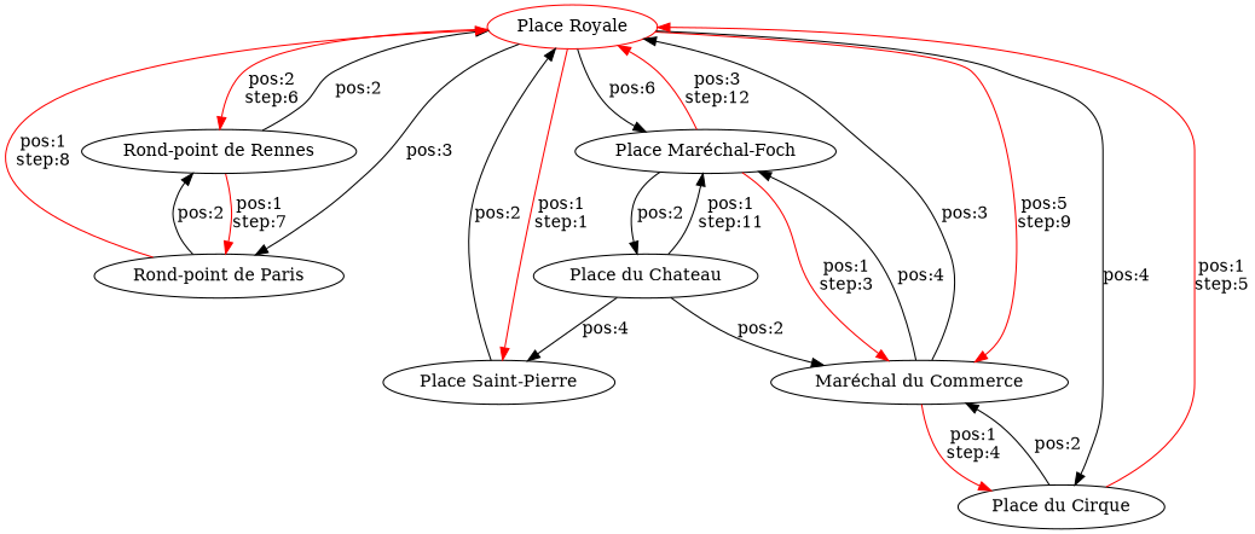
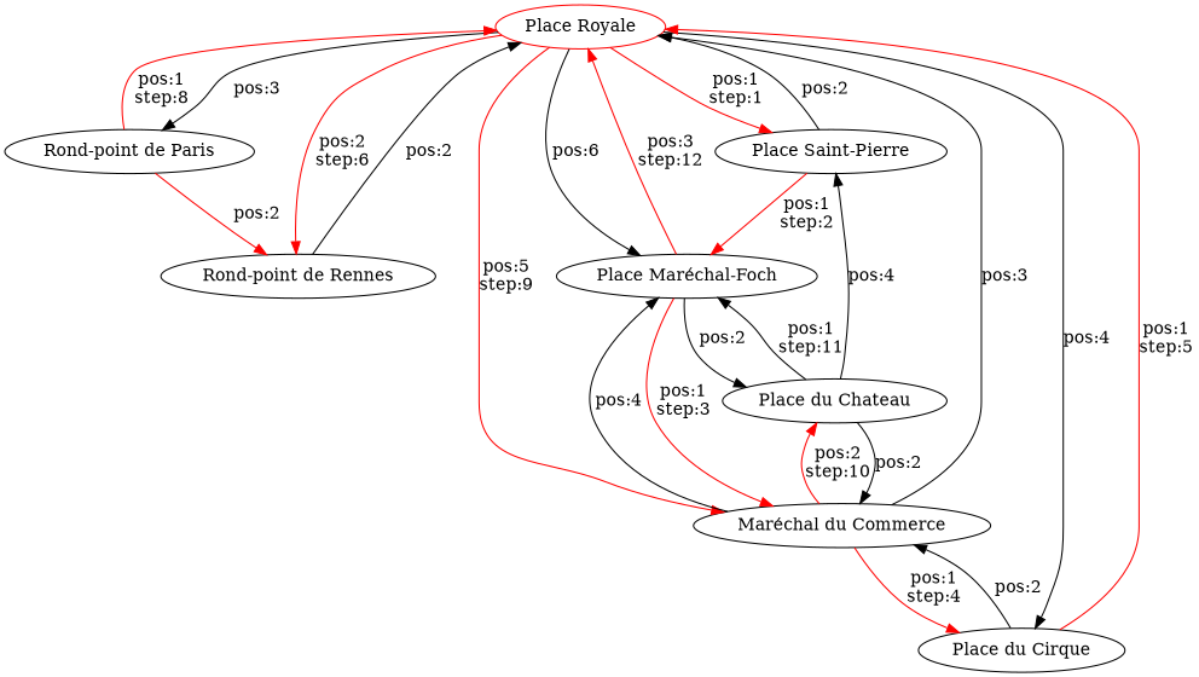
  digraph {
    n1 [color=red label="Place Royale"]
    n2 [label="Rond-point de Rennes"]
    n3 [label="Rond-point de Paris"]
    n4 [label="Place Saint-Pierre"]
    n5 [label="Place Maréchal-Foch"]
    n6 [label="Maréchal du Commerce"]
    n7 [label="Place du Cirque"]
    n8 [label="Place du Chateau"]
    n1 -> n2 [color=red label="pos:2\nstep:6\n"]
    n1 -> n3 [label="pos:3\n"]
    n1 -> n4 [color=red label="pos:1\nstep:1\n"]
    n1 -> n5 [label="pos:6\n"]
    n1 -> n6 [color=red label="pos:5\nstep:9\n"]
    n1 -> n7 [label="pos:4\n"]
    n2 -> n1 [label="pos:2\n"]
-   n2 -> n3 [color=red label="pos:1\nstep:7\n"]
    n3 -> n1 [color=red label="pos:1\nstep:8\n"]
-   n3 -> n2 [label="pos:2\n"]
+   n3 -> n2 [label="pos:2\n" color=red]
    n4 -> n1 [label="pos:2\n"]
+   n4 -> n5 [color=red label="pos:1\nstep:2\n"]
    n5 -> n1 [color=red label="pos:3\nstep:12\n"]
    n5 -> n6 [color=red label="pos:1\nstep:3\n"]
    n5 -> n8 [label="pos:2\n"]
    n6 -> n1 [label="pos:3\n"]
    n6 -> n5 [label="pos:4\n"]
    n6 -> n7 [color=red label="pos:1\nstep:4\n"]
+   n6 -> n8 [color=red label="pos:2\nstep:10\n"]
    n7 -> n1 [color=red label="pos:1\nstep:5\n"]
    n7 -> n6 [label="pos:2\n"]
    n8 -> n4 [label="pos:4\n"]
    n8 -> n5 [color=black label="pos:1\nstep:11\n"]
    n8 -> n6 [label="pos:2\n"]
  }
